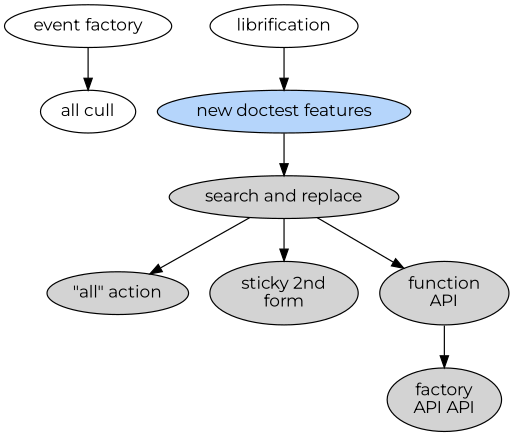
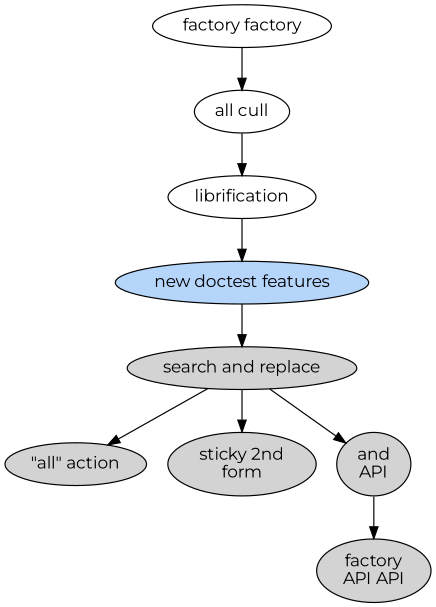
  digraph {
    fontname=Montserrat
    node [fontname=Montserrat style=filled]
    edge [fontname=Montserrat]
-   n1 [label="event factory" style=""]
+   n1 [label="factory factory" style=""]
    n2 [label="all cull" style=""]
    n3 [label=librification style=""]
    n4 [fillcolor="#b5d5fb" label="new doctest features"]
    n5 [label="search and replace"]
    n6 [label="\"all\" action"]
    n7 [label="sticky 2nd\nform"]
-   n8 [label="function\nAPI"]
+   n8 [label="and\nAPI"]
    n9 [label="factory\nAPI API"]
    n1 -> n2
+   n2 -> n3
    n3 -> n4
    n4 -> n5
    n5 -> n6
    n5 -> n7
    n5 -> n8
    n8 -> n9
  }
